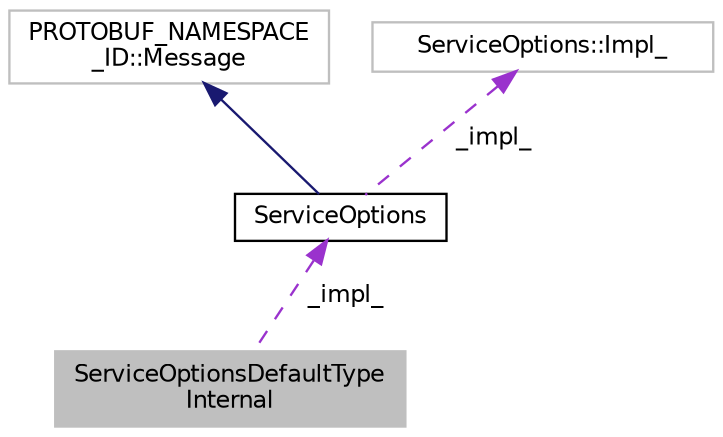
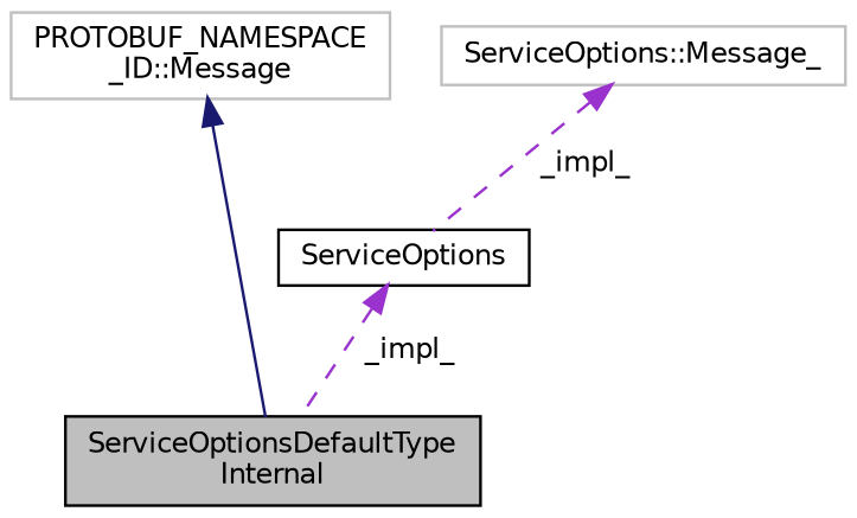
  digraph {
    node [color=black fillcolor=white fontname=Helvetica fontsize=10 shape=record style=filled]
    edge [color=darkorchid3 dir=back fontname=Helvetica fontsize=10 labelfontname=Helvetica labelfontsize=10 style=dashed]
-   n1 [color=grey75 fillcolor=grey75 fontcolor=black height=0.2 label="ServiceOptionsDefaultType\lInternal" width=0.4]
+   n1 [fillcolor=grey75 fontcolor=black height=0.2 label="ServiceOptionsDefaultType\lInternal" width=0.4]
    n2 [height=0.2 label=ServiceOptions width=0.4]
    n3 [color=grey75 height=0.2 label="PROTOBUF_NAMESPACE\l_ID::Message" width=0.4]
-   n4 [color=grey75 height=0.2 label="ServiceOptions::Impl_" width=0.4]
+   n4 [color=grey75 height=0.2 label="ServiceOptions::Message_" width=0.4]
    n2 -> n1 [label=" _impl_"]
-   n3 -> n2 [color=midnightblue style=solid]
+   n3 -> n1 [color=midnightblue style=solid]
    n4 -> n2 [label=" _impl_"]
  }
